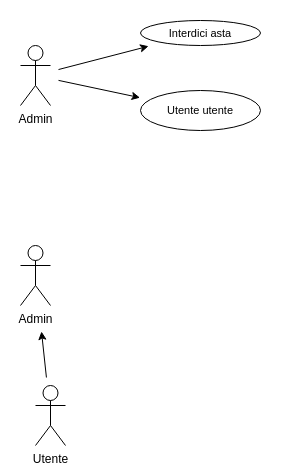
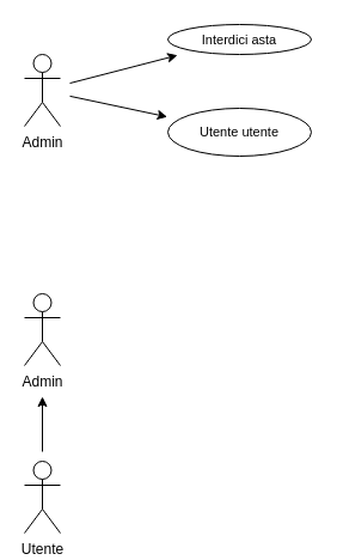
  <mxCell id="0" />
  <mxCell id="1" parent="0" />
  <mxCell id="2" style="edgeStyle=none;rounded=0;orthogonalLoop=1;jettySize=auto;html=1;strokeColor=default;align=center;verticalAlign=middle;fontFamily=Helvetica;fontSize=11;fontColor=default;labelBackgroundColor=default;endArrow=classic;sourcePerimeterSpacing=8;targetPerimeterSpacing=8;" edge="1" parent="1" source="4" target="5"><mxGeometry relative="1" as="geometry" /></mxCell>
  <mxCell id="3" style="edgeStyle=none;rounded=0;orthogonalLoop=1;jettySize=auto;html=1;strokeColor=default;align=center;verticalAlign=middle;fontFamily=Helvetica;fontSize=11;fontColor=default;labelBackgroundColor=default;endArrow=classic;sourcePerimeterSpacing=8;targetPerimeterSpacing=8;" edge="1" parent="1" source="4" target="6"><mxGeometry relative="1" as="geometry" /></mxCell>
  <mxCell id="4" value="Admin" style="shape=umlActor;verticalLabelPosition=bottom;verticalAlign=top;html=1;" vertex="1" parent="1"><mxGeometry x="20" y="45" width="30" height="60" as="geometry" /></mxCell>
  <mxCell id="5" value="Utente utente" style="ellipse;whiteSpace=wrap;html=1;fontFamily=Helvetica;fontSize=11;fontColor=default;labelBackgroundColor=default;" vertex="1" parent="1"><mxGeometry x="140" y="90" width="120" height="40" as="geometry" /></mxCell>
  <mxCell id="6" value="Interdici asta" style="ellipse;whiteSpace=wrap;html=1;fontFamily=Helvetica;fontSize=11;fontColor=default;labelBackgroundColor=default;" vertex="1" parent="1"><mxGeometry x="140" y="20" width="120" height="25" as="geometry" /></mxCell>
  <mxCell id="7" value="Admin" style="shape=umlActor;verticalLabelPosition=bottom;verticalAlign=top;html=1;" vertex="1" parent="1"><mxGeometry x="20" y="245" width="30" height="60" as="geometry" /></mxCell>
  <mxCell id="8" style="edgeStyle=none;rounded=0;orthogonalLoop=1;jettySize=auto;html=1;strokeColor=default;align=center;verticalAlign=middle;fontFamily=Helvetica;fontSize=11;fontColor=default;labelBackgroundColor=default;endArrow=classic;sourcePerimeterSpacing=8;targetPerimeterSpacing=26;" edge="1" parent="1" source="9" target="7"><mxGeometry relative="1" as="geometry" /></mxCell>
- <mxCell id="9" value="Utente" style="shape=umlActor;verticalLabelPosition=bottom;verticalAlign=top;html=1;outlineConnect=0;" vertex="1" parent="1"><mxGeometry x="35" y="385" width="30" height="60" as="geometry" /></mxCell>
+ <mxCell id="9" value="Utente" style="shape=umlActor;verticalLabelPosition=bottom;verticalAlign=top;html=1;outlineConnect=0;" vertex="1" parent="1"><mxGeometry x="20" y="385" width="30" height="60" as="geometry" /></mxCell>
